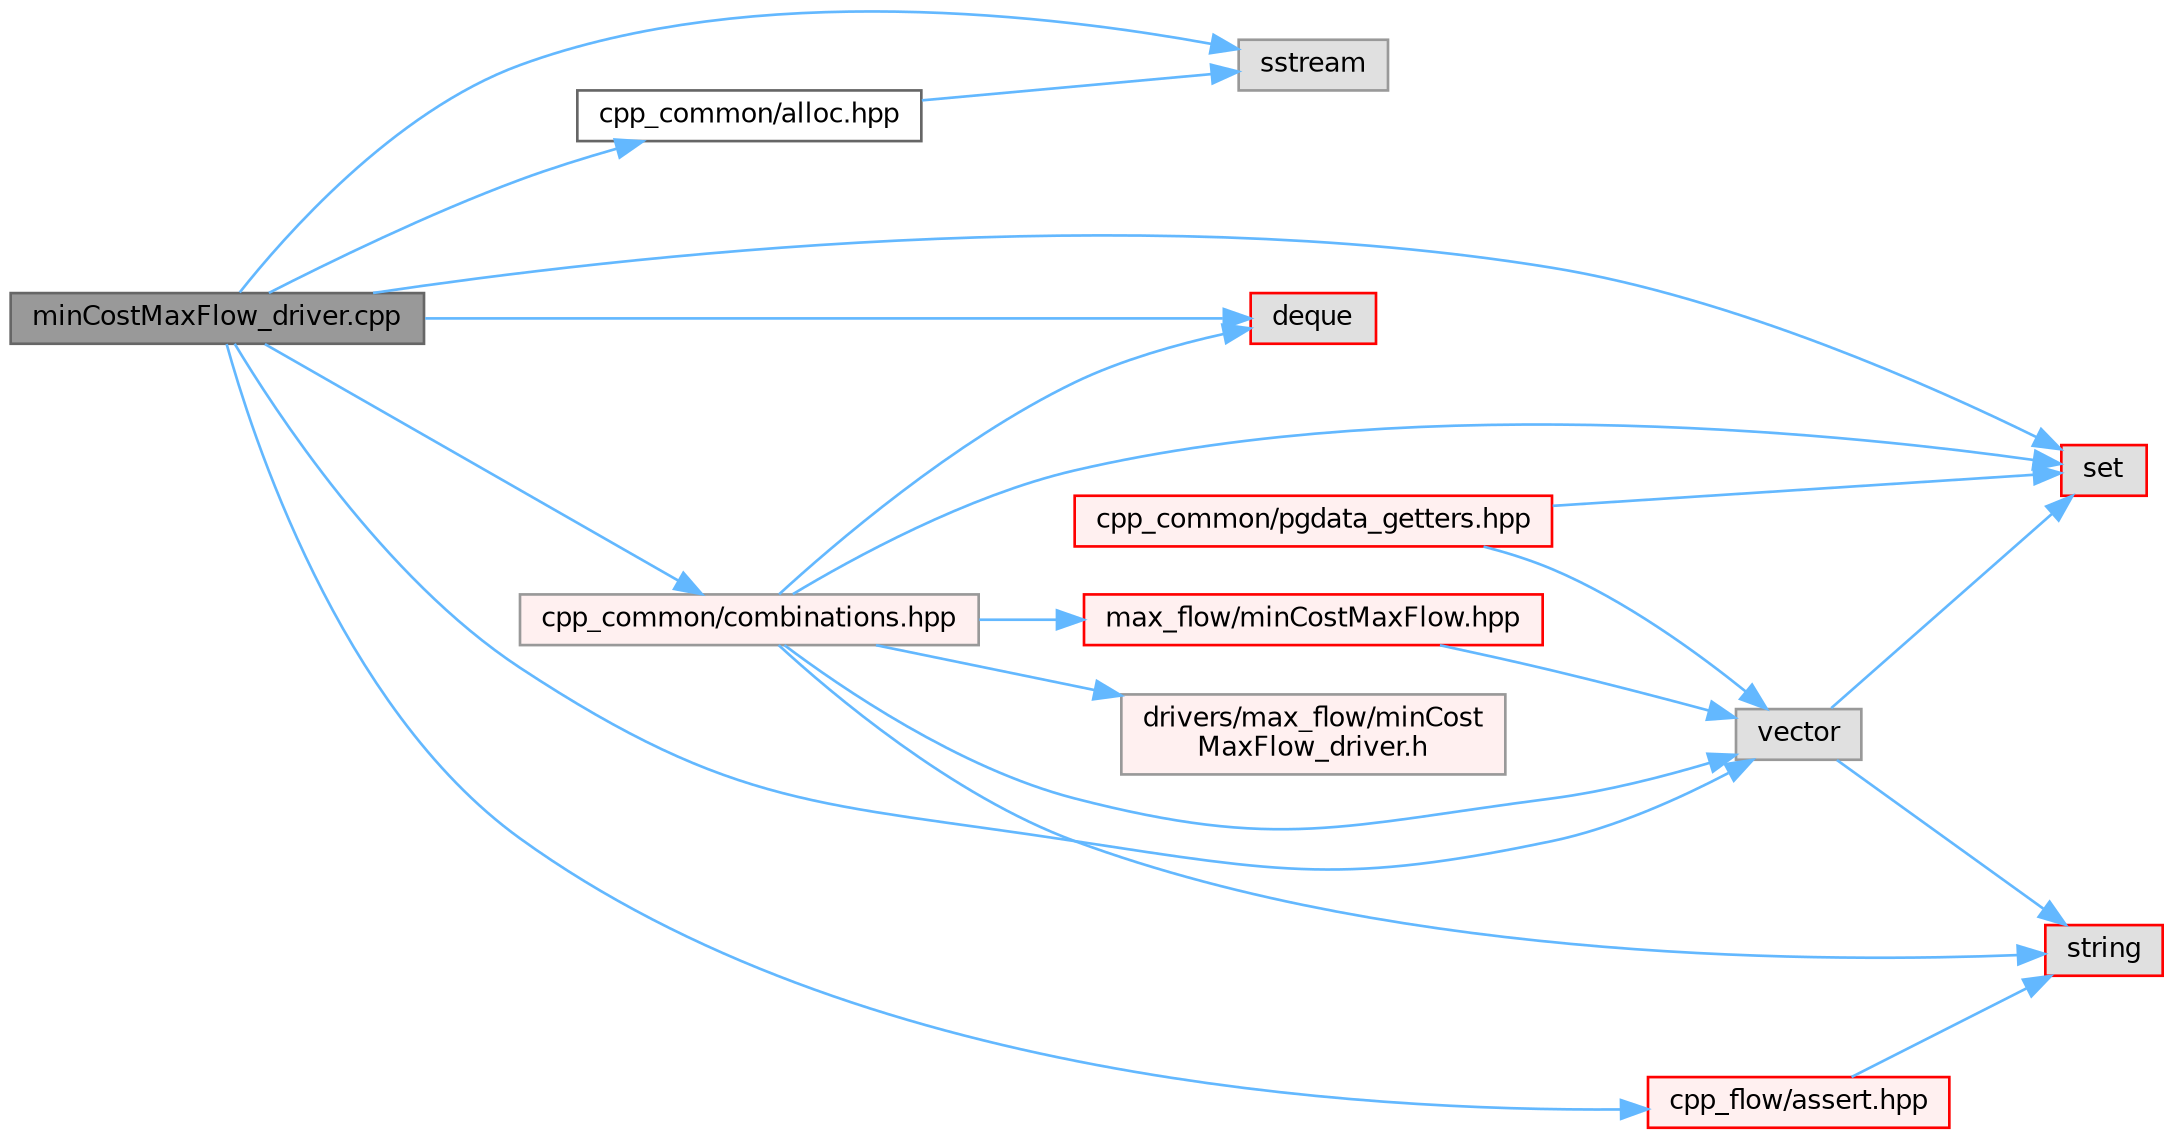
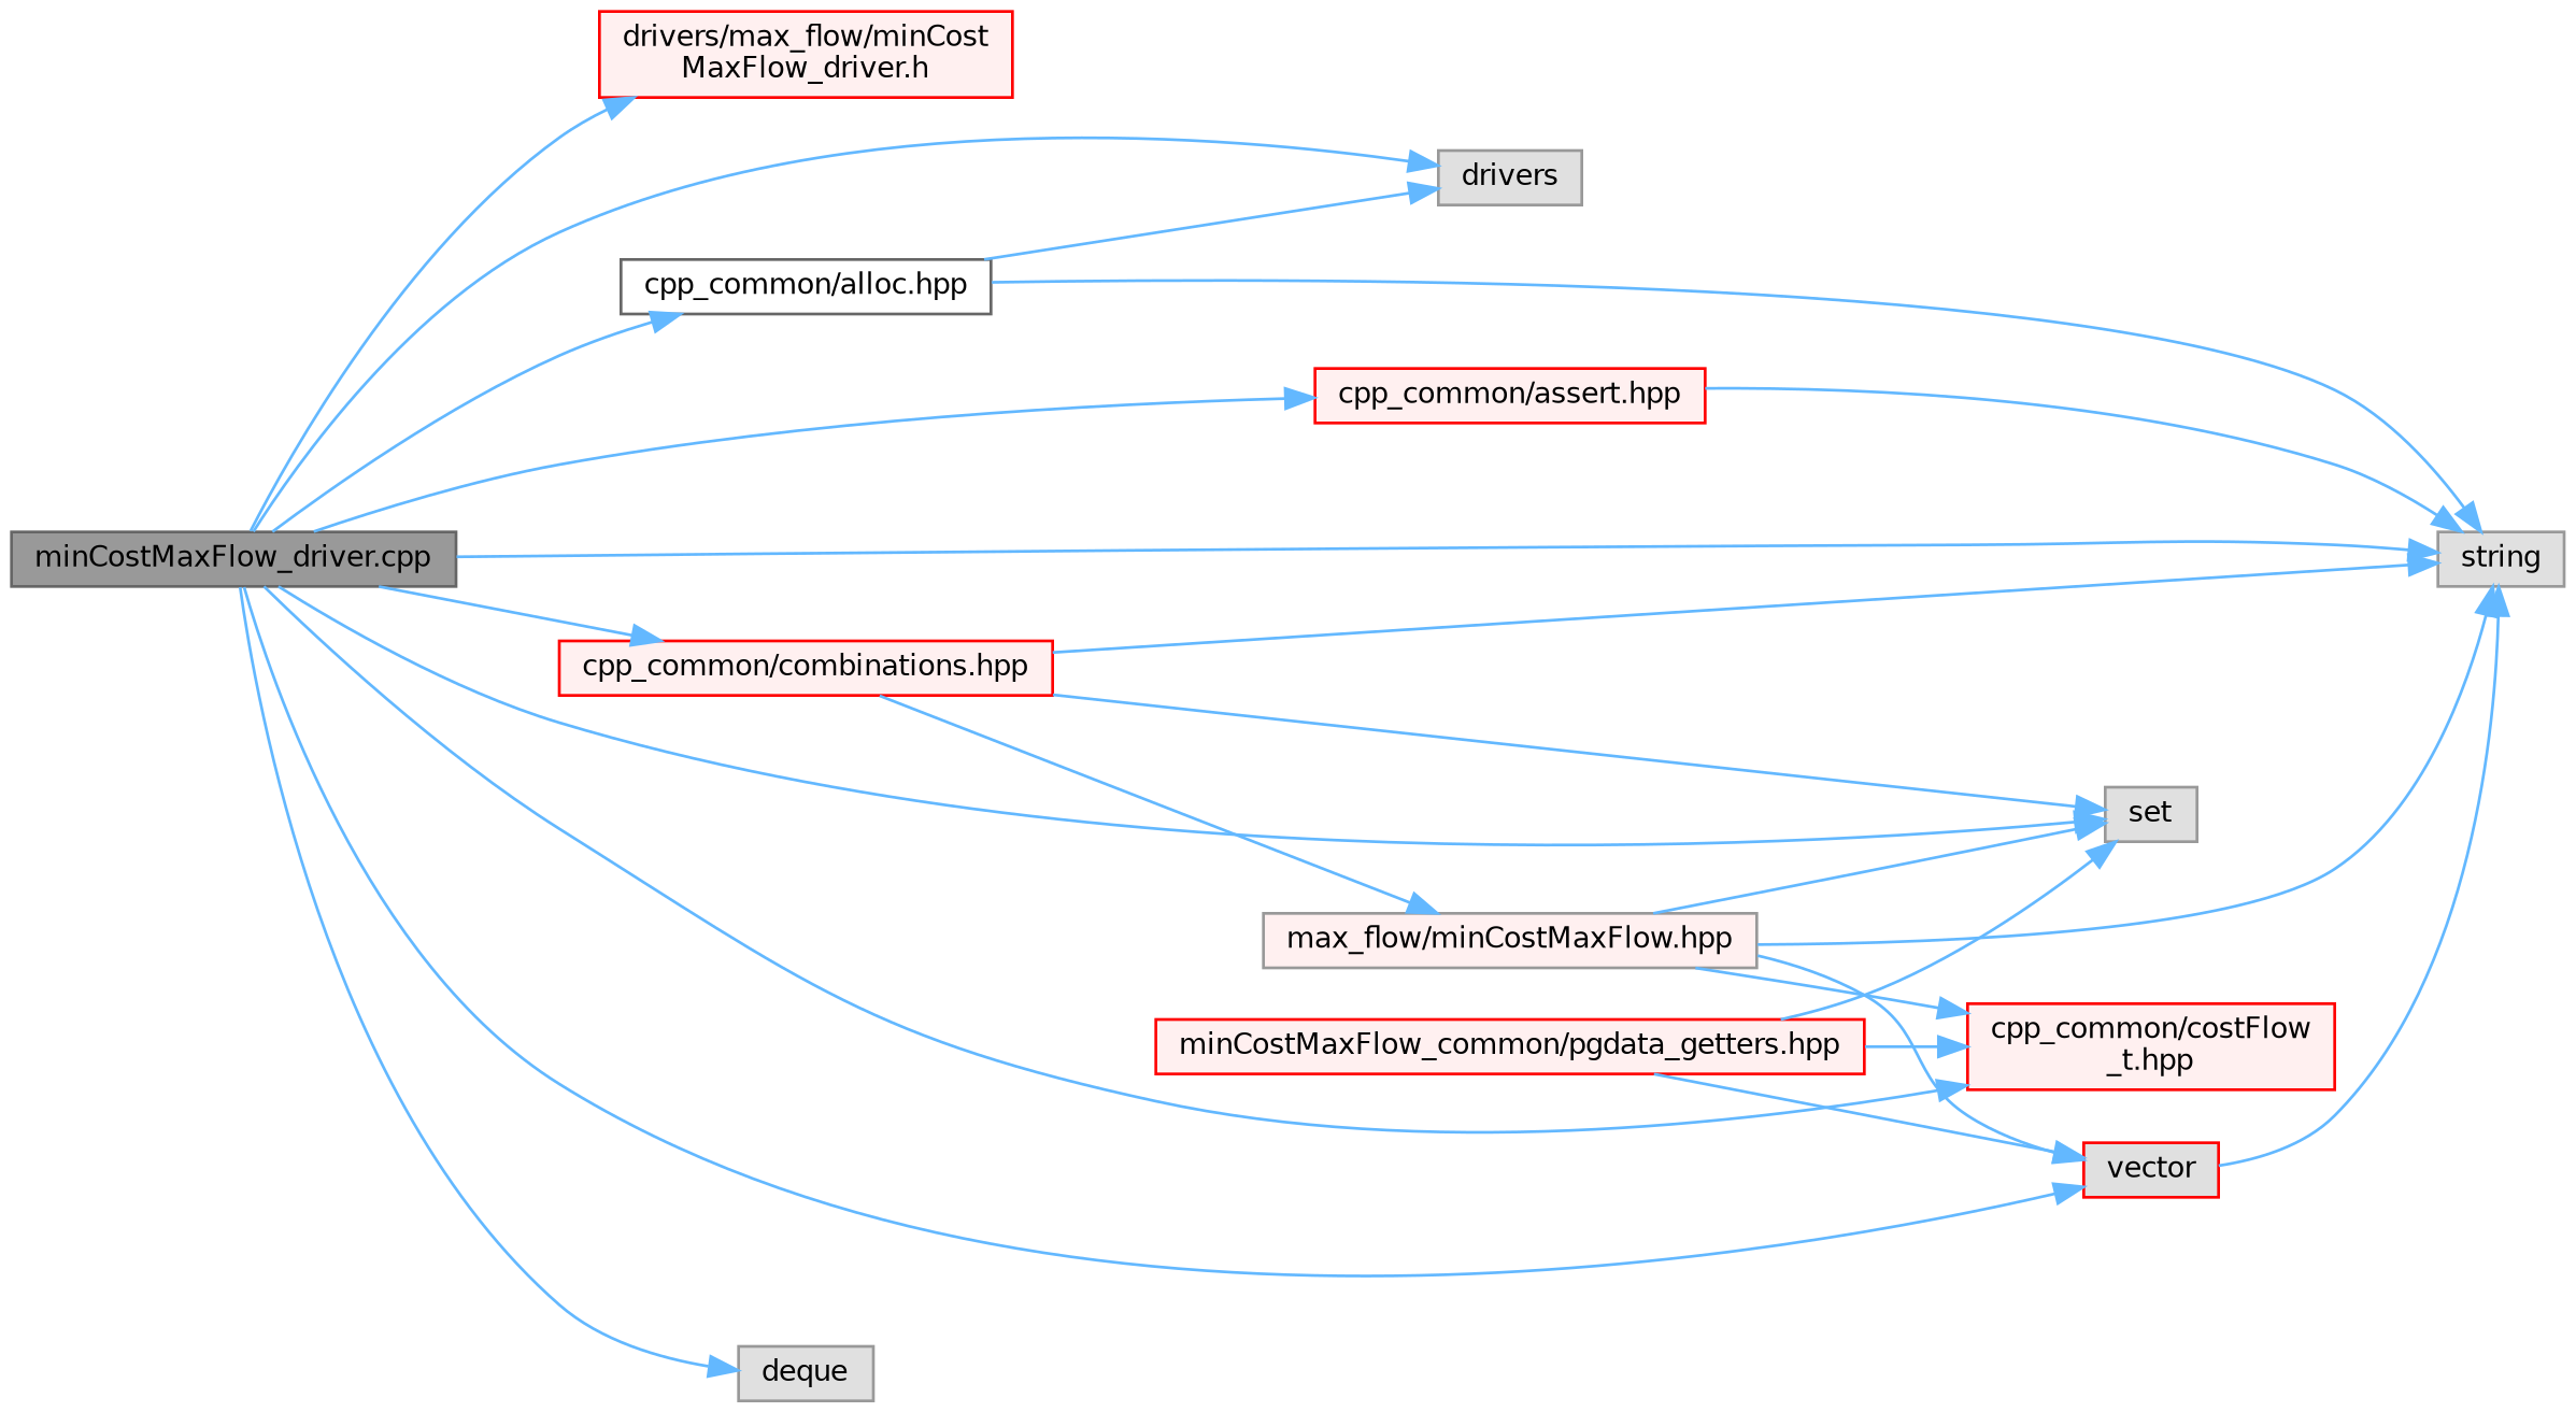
  digraph {
    fontname="DejaVu Sans"
    rankdir=LR
    node [color=red fillcolor="#FFF0F0" fontname="DejaVu Sans" fontsize=10 shape=box style=filled]
    edge [color=steelblue1 fontname="DejaVu Sans" fontsize=10 labelfontname=Helvetica labelfontsize=10 style=solid]
    n1 [color=gray40 fillcolor=grey60 fontcolor=black height=0.2 label="minCostMaxFlow_driver.cpp" width=0.4]
-   n2 [color=grey60 height=0.2 label="drivers/max_flow/minCost\lMaxFlow_driver.h" width=0.4]
-   n3 [color=grey60 fillcolor="#E0E0E0" height=0.2 label=sstream width=0.4]
-   n4 [fillcolor="#E0E0E0" height=0.2 label=deque width=0.4]
-   n5 [color=grey60 fillcolor="#E0E0E0" height=0.2 label=vector width=0.4]
-   n6 [fillcolor="#E0E0E0" height=0.2 label=set width=0.4]
-   n7 [fillcolor="#E0E0E0" height=0.2 label=string width=0.4]
-   n9 [color=grey60 height=0.2 label="cpp_common/combinations.hpp" width=0.4]
+   n2 [height=0.2 label="drivers/max_flow/minCost\lMaxFlow_driver.h" width=0.4]
+   n3 [color=grey60 fillcolor="#E0E0E0" height=0.2 label=drivers width=0.4]
+   n4 [color=grey60 fillcolor="#E0E0E0" height=0.2 label=deque width=0.4]
+   n5 [fillcolor="#E0E0E0" height=0.2 label=vector width=0.4]
+   n6 [color=grey60 fillcolor="#E0E0E0" height=0.2 label=set width=0.4]
+   n7 [color=grey60 fillcolor="#E0E0E0" height=0.2 label=string width=0.4]
+   n8 [height=0.2 label="cpp_common/costFlow\l_t.hpp" width=0.4]
+   n9 [height=0.2 label="cpp_common/combinations.hpp" width=0.4]
    n10 [color=grey40 fillcolor=white height=0.2 label="cpp_common/alloc.hpp" width=0.4]
-   n11 [height=0.2 label="cpp_flow/assert.hpp" width=0.4]
-   n12 [height=0.2 label="max_flow/minCostMaxFlow.hpp" width=0.4]
-   n13 [height=0.2 label="cpp_common/pgdata_getters.hpp" width=0.4]
-   n9 -> n2
+   n11 [height=0.2 label="cpp_common/assert.hpp" width=0.4]
+   n12 [color=grey60 height=0.2 label="max_flow/minCostMaxFlow.hpp" width=0.4]
+   n13 [height=0.2 label="minCostMaxFlow_common/pgdata_getters.hpp" width=0.4]
+   n1 -> n2
    n1 -> n3
    n1 -> n4
    n1 -> n5
    n1 -> n6
+   n1 -> n7
+   n1 -> n8
    n1 -> n9
    n1 -> n10
    n1 -> n11
    n5 -> n7
-   n9 -> n4
-   n9 -> n5
    n9 -> n6
    n9 -> n7
    n9 -> n12
    n10 -> n3
+   n10 -> n7
    n11 -> n7
    n12 -> n5
-   n5 -> n6
+   n12 -> n6
+   n12 -> n7
+   n12 -> n8
    n13 -> n5
    n13 -> n6
+   n13 -> n8
  }
